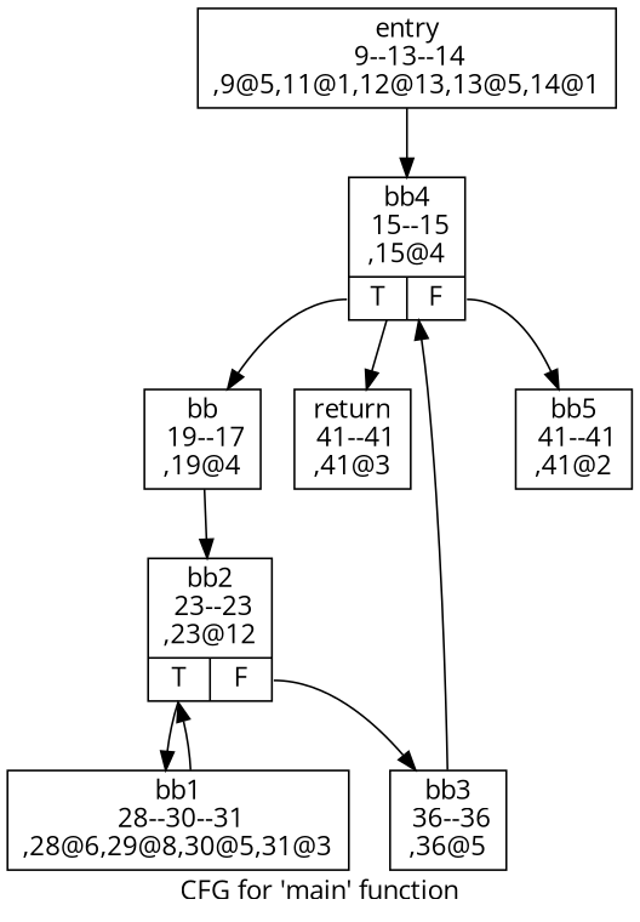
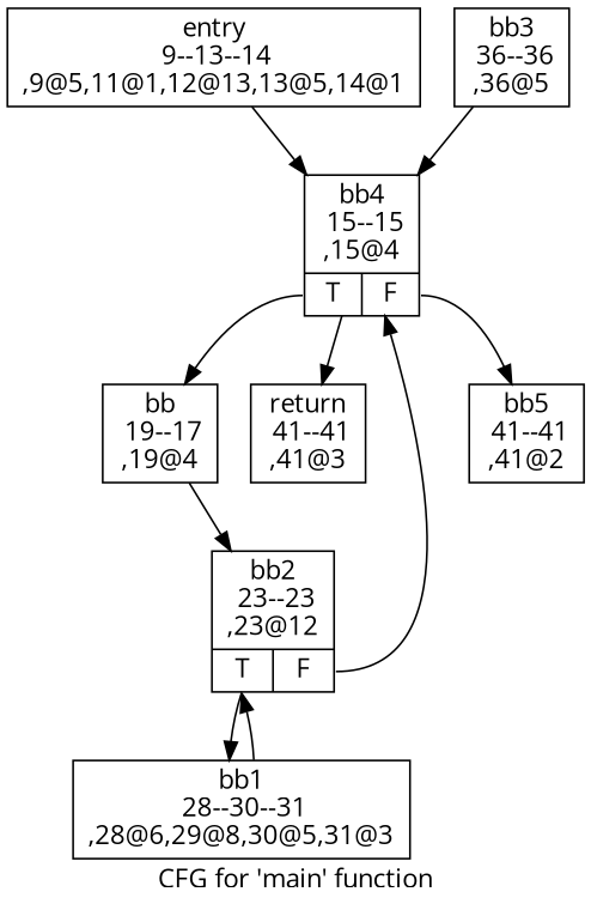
  digraph {
    fontname="Open Sans"
    label="CFG for 'main' function"
    node [fontname="Open Sans" shape=record]
    edge [fontname="Open Sans"]
    n1 [label="{entry\n 9--13--14\n,9@5,11@1,12@13,13@5,14@1\n}"]
    n2 [label="{bb4\n 15--15\n,15@4\n|{<s0>T|<s1>F}}"]
    n3 [label="{bb\n 19--17\n,19@4\n}"]
    n4 [label="{bb5\n 41--41\n,41@2\n}"]
    n5 [label="{return\n 41--41\n,41@3\n}"]
    n6 [label="{bb2\n 23--23\n,23@12\n|{<s0>T|<s1>F}}"]
    n7 [label="{bb1\n 28--30--31\n,28@6,29@8,30@5,31@3\n}"]
    n8 [label="{bb3\n 36--36\n,36@5\n}"]
    n1 -> n2
    n2 -> n3 [tailport=s0]
    n2 -> n4 [tailport=s1]
    n2 -> n5
    n3 -> n6
    n6 -> n7 [tailport=s0]
-   n6 -> n8 [tailport=s1]
+   n6 -> n2 [tailport=s1]
    n7 -> n6
    n8 -> n2
  }
